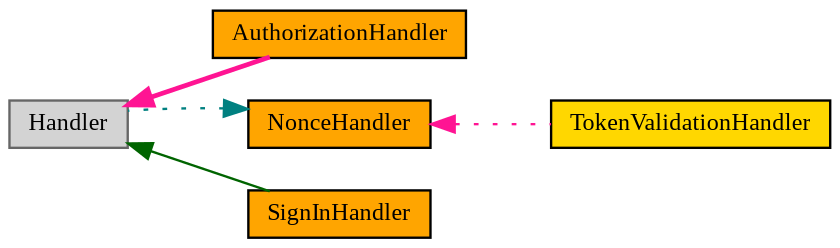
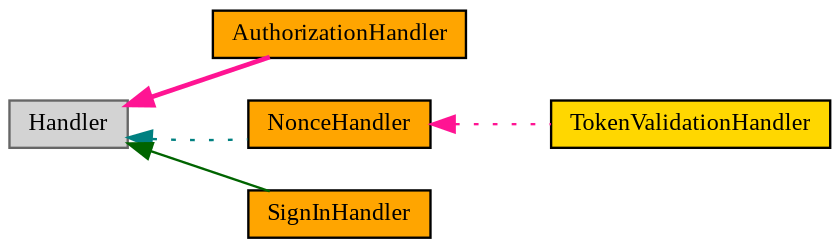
  digraph {
    fontname="Liberation Serif"
    rankdir=LR
    node [color=black fillcolor=orange fontname="Liberation Serif" fontsize=10 shape=record style=filled]
    edge [color=deeppink dir=back fontname="Liberation Serif" fontsize=10 labelfontname=Helvetica labelfontsize=10 style=dotted]
    n1 [color=gray40 fillcolor=lightgrey height=0.2 label=Handler width=0.4]
    n2 [height=0.2 label=AuthorizationHandler width=0.4]
    n3 [height=0.2 label=NonceHandler width=0.4]
    n4 [height=0.2 label=SignInHandler width=0.4]
    n5 [fillcolor=gold height=0.2 label=TokenValidationHandler width=0.4]
    n1 -> n2 [style=bold]
-   n3 -> n1 [color=teal]
+   n1 -> n3 [color=teal]
    n1 -> n4 [color=darkgreen style=solid]
    n3 -> n5
  }
